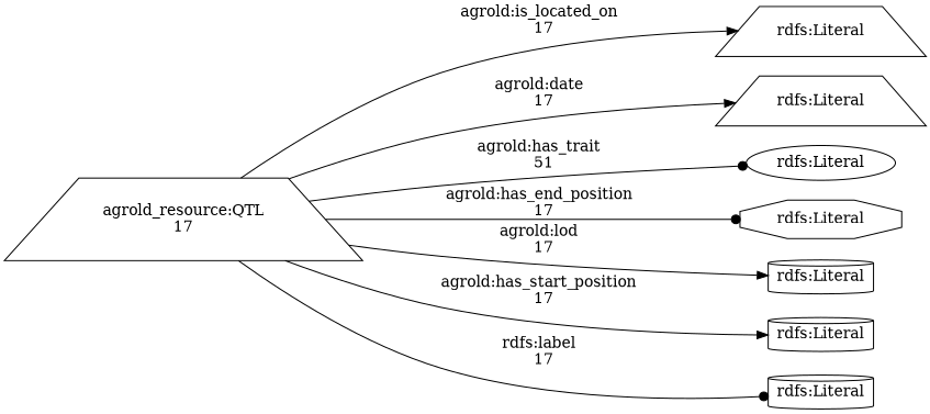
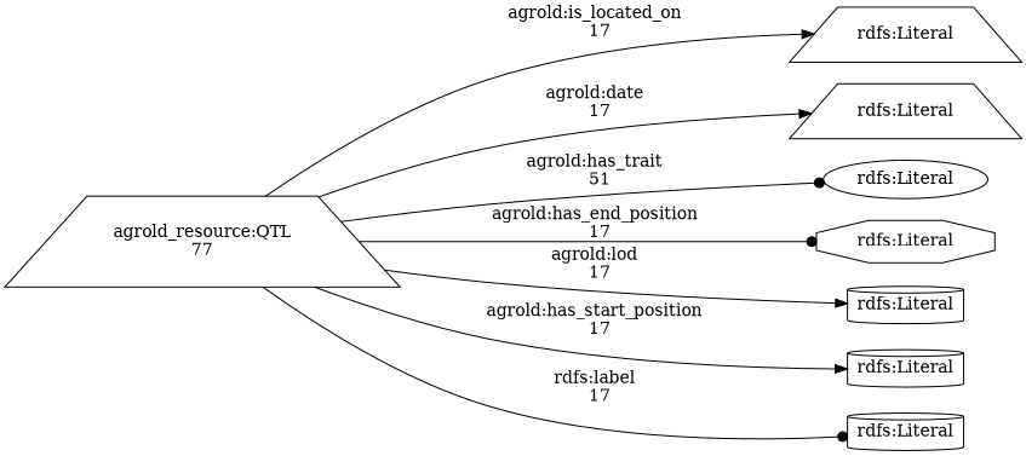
  digraph {
    rankdir=LR
    ranksep=2
    node [shape=trapezium]
    edge [arrowhead=normal]
-   n1 [label="agrold_resource:QTL\n17"]
+   n1 [label="agrold_resource:QTL\n77"]
    n2 [height=0.3 label="rdfs:Literal"]
    n3 [height=0.3 label="rdfs:Literal"]
    n4 [height=0.3 label="rdfs:Literal" shape=ellipse]
    n5 [height=0.3 label="rdfs:Literal" shape=octagon]
    n6 [height=0.3 label="rdfs:Literal" shape=cylinder]
    n7 [height=0.3 label="rdfs:Literal" shape=cylinder]
    n8 [height=0.3 label="rdfs:Literal" shape=cylinder]
    n1 -> n2 [label="agrold:is_located_on\n  17"]
    n1 -> n3 [label="agrold:date\n  17"]
    n1 -> n4 [label="agrold:has_trait\n  51" arrowhead=dot]
    n1 -> n5 [label="agrold:has_end_position\n  17" arrowhead=dot]
    n1 -> n6 [label="agrold:lod\n  17"]
    n1 -> n7 [label="agrold:has_start_position\n  17"]
    n1 -> n8 [label="rdfs:label\n  17" arrowhead=dot]
  }
